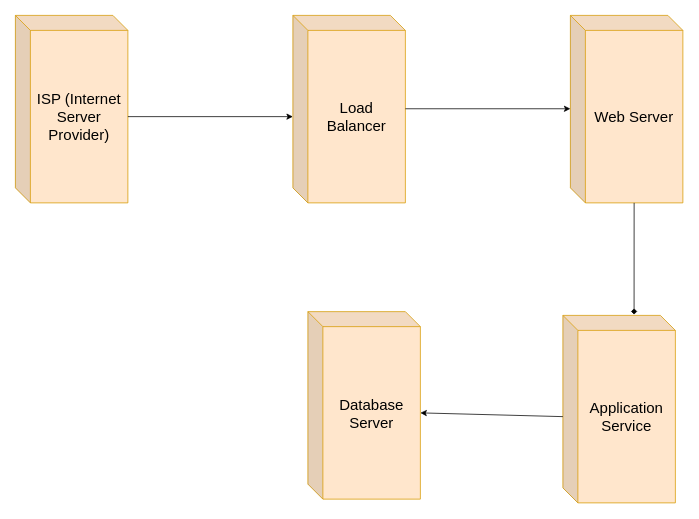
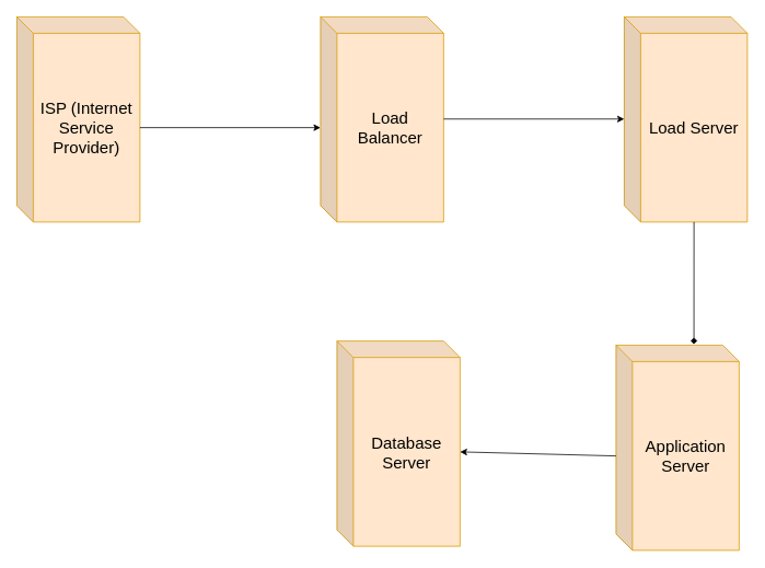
  <mxCell id="0" />
  <mxCell id="1" parent="0" />
- <mxCell id="2" value="ISP (Internet Server Provider)" style="shape=cube;whiteSpace=wrap;html=1;boundedLbl=1;backgroundOutline=1;darkOpacity=0.05;darkOpacity2=0.1;fontSize=20;fillColor=#ffe6cc;strokeColor=#d79b00;" vertex="1" parent="1"><mxGeometry x="20" y="20" width="150" height="250" as="geometry" /></mxCell>
+ <mxCell id="2" value="ISP (Internet Service Provider)" style="shape=cube;whiteSpace=wrap;html=1;boundedLbl=1;backgroundOutline=1;darkOpacity=0.05;darkOpacity2=0.1;fontSize=20;fillColor=#ffe6cc;strokeColor=#d79b00;" vertex="1" parent="1"><mxGeometry x="20" y="20" width="150" height="250" as="geometry" /></mxCell>
  <mxCell id="3" value="Load Balancer" style="shape=cube;whiteSpace=wrap;html=1;boundedLbl=1;backgroundOutline=1;darkOpacity=0.05;darkOpacity2=0.1;fontSize=20;fillColor=#ffe6cc;strokeColor=#d79b00;" vertex="1" parent="1"><mxGeometry x="390" y="20" width="150" height="250" as="geometry" /></mxCell>
- <mxCell id="4" value="Web Server" style="shape=cube;whiteSpace=wrap;html=1;boundedLbl=1;backgroundOutline=1;darkOpacity=0.05;darkOpacity2=0.1;fontSize=20;fillColor=#ffe6cc;strokeColor=#d79b00;" vertex="1" parent="1"><mxGeometry x="760" y="20" width="150" height="250" as="geometry" /></mxCell>
+ <mxCell id="4" value="Load Server" style="shape=cube;whiteSpace=wrap;html=1;boundedLbl=1;backgroundOutline=1;darkOpacity=0.05;darkOpacity2=0.1;fontSize=20;fillColor=#ffe6cc;strokeColor=#d79b00;" vertex="1" parent="1"><mxGeometry x="760" y="20" width="150" height="250" as="geometry" /></mxCell>
  <mxCell id="5" value="Database Server" style="shape=cube;whiteSpace=wrap;html=1;boundedLbl=1;backgroundOutline=1;darkOpacity=0.05;darkOpacity2=0.1;fontSize=20;fillColor=#ffe6cc;strokeColor=#d79b00;" vertex="1" parent="1"><mxGeometry x="410" y="415" width="150" height="250" as="geometry" /></mxCell>
- <mxCell id="6" value="Application Service" style="shape=cube;whiteSpace=wrap;html=1;boundedLbl=1;backgroundOutline=1;darkOpacity=0.05;darkOpacity2=0.1;fontSize=20;fillColor=#ffe6cc;strokeColor=#d79b00;" vertex="1" parent="1"><mxGeometry x="750" y="420" width="150" height="250" as="geometry" /></mxCell>
+ <mxCell id="6" value="Application Server" style="shape=cube;whiteSpace=wrap;html=1;boundedLbl=1;backgroundOutline=1;darkOpacity=0.05;darkOpacity2=0.1;fontSize=20;fillColor=#ffe6cc;strokeColor=#d79b00;" vertex="1" parent="1"><mxGeometry x="750" y="420" width="150" height="250" as="geometry" /></mxCell>
  <mxCell id="7" value="" style="endArrow=classic;html=1;rounded=0;fontSize=20;exitX=0;exitY=0;exitDx=150;exitDy=135;exitPerimeter=0;" edge="1" parent="1" source="2"><mxGeometry width="50" height="50" relative="1" as="geometry"><mxPoint x="430" y="340" as="sourcePoint" /><mxPoint x="390" y="155" as="targetPoint" /></mxGeometry></mxCell>
  <mxCell id="8" value="" style="endArrow=classic;html=1;rounded=0;fontSize=20;exitX=0;exitY=0;exitDx=150;exitDy=135;exitPerimeter=0;" edge="1" parent="1"><mxGeometry width="50" height="50" relative="1" as="geometry"><mxPoint x="540" y="144.5" as="sourcePoint" /><mxPoint x="760" y="144.5" as="targetPoint" /></mxGeometry></mxCell>
  <mxCell id="9" value="" style="endArrow=classic;html=1;rounded=0;fontSize=20;entryX=0;entryY=0;entryDx=150;entryDy=135;entryPerimeter=0;" edge="1" parent="1" target="5"><mxGeometry width="50" height="50" relative="1" as="geometry"><mxPoint x="750" y="555" as="sourcePoint" /><mxPoint x="770" y="154.5" as="targetPoint" /></mxGeometry></mxCell>
  <mxCell id="10" value="" style="endArrow=diamond;html=1;rounded=0;fontSize=20;exitX=0;exitY=0;exitDx=85;exitDy=250;exitPerimeter=0;entryX=0.633;entryY=-0.004;entryDx=0;entryDy=0;entryPerimeter=0;" edge="1" parent="1" source="4" target="6"><mxGeometry width="50" height="50" relative="1" as="geometry"><mxPoint x="560" y="164.5" as="sourcePoint" /><mxPoint x="780" y="164.5" as="targetPoint" /></mxGeometry></mxCell>
